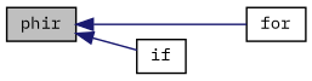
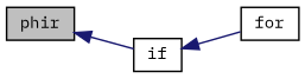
  digraph {
    fontname="IBM Plex Mono"
    rankdir=LR
    node [color=black fontname="IBM Plex Mono" fontsize=10 shape=record]
    edge [color=midnightblue dir=back fontname="IBM Plex Mono" fontsize=10 labelfontname=Helvetica labelfontsize=10 style=solid]
    n1 [fillcolor=grey75 fontcolor=black height=0.2 label=phir style=filled width=0.4]
    n2 [height=0.2 label=for width=0.4]
    n3 [height=0.2 label=if width=0.4]
-   n1 -> n2
+   n3 -> n2
    n1 -> n3
  }
